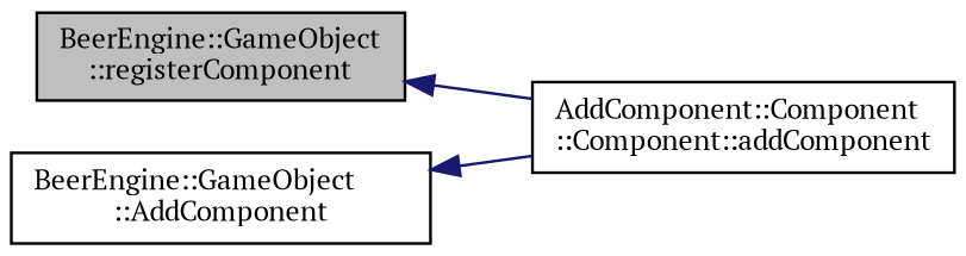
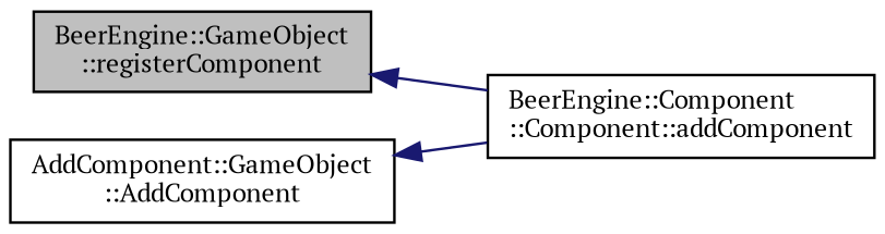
  digraph {
    fontname="PT Serif"
    rankdir=LR
    node [color=black fillcolor=white fontname="PT Serif" fontsize=10 shape=record style=filled]
    edge [color=midnightblue dir=back fontname="PT Serif" fontsize=10 labelfontname=Helvetica labelfontsize=10 style=solid]
    n1 [fillcolor=grey75 fontcolor=black height=0.2 label="BeerEngine::GameObject\l::registerComponent" width=0.4]
-   n2 [height=0.2 label="AddComponent::Component\l::Component::addComponent" width=0.4]
-   n3 [height=0.2 label="BeerEngine::GameObject\l::AddComponent" width=0.4]
+   n2 [height=0.2 label="BeerEngine::Component\l::Component::addComponent" width=0.4]
+   n3 [height=0.2 label="AddComponent::GameObject\l::AddComponent" width=0.4]
    n1 -> n2
    n3 -> n2
  }
